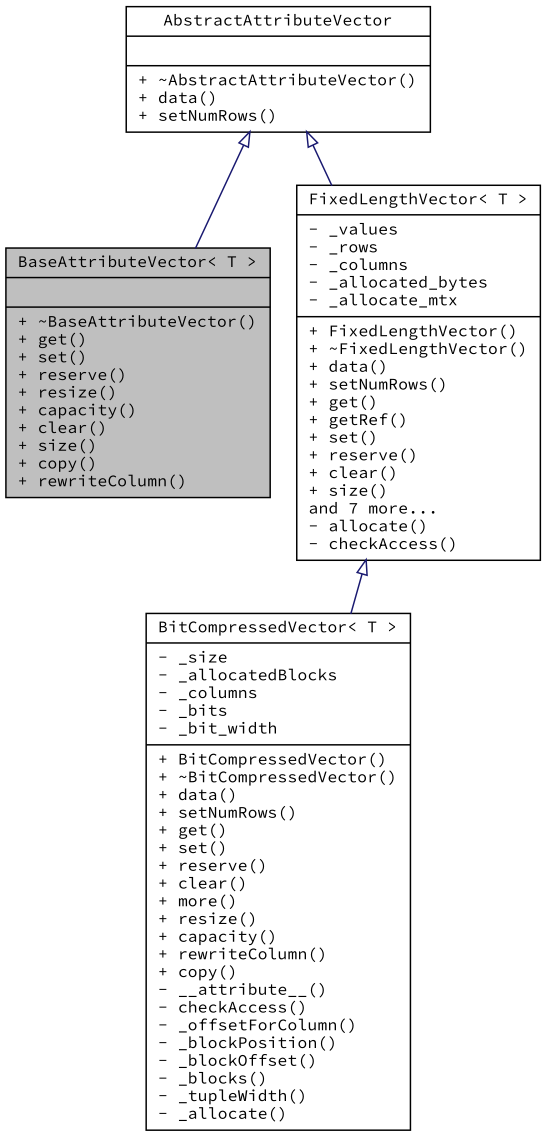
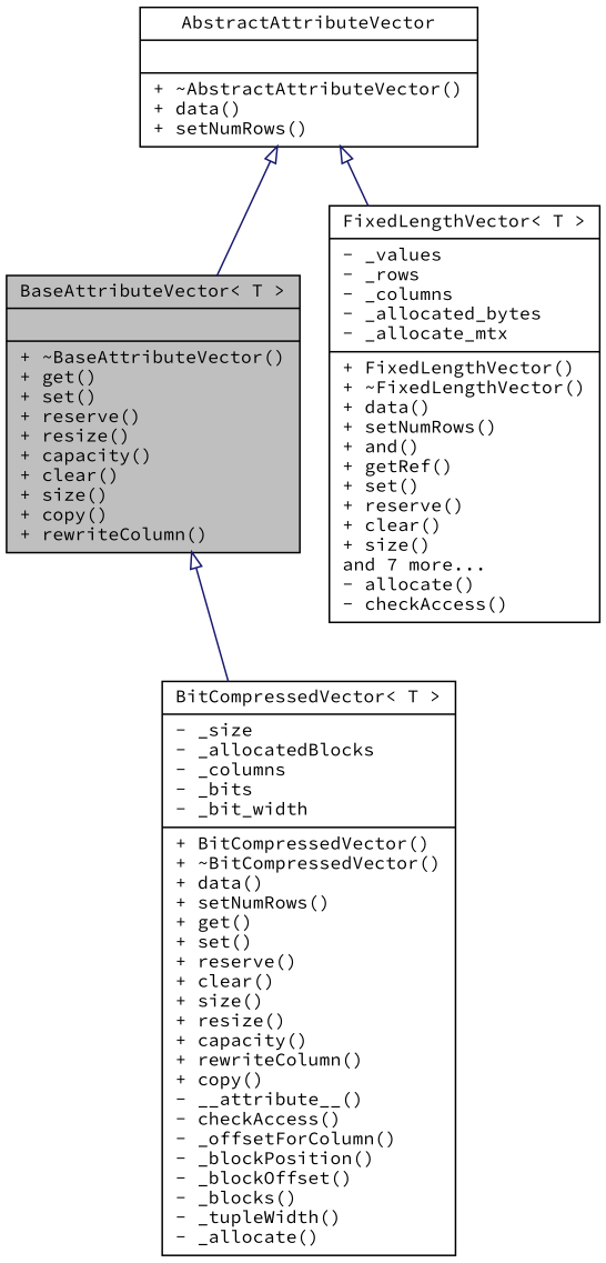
  digraph {
    fontname="Source Code Pro"
    node [color=black fillcolor=white fontname="Source Code Pro" fontsize=11 shape=record style=filled]
    edge [arrowtail=onormal color=midnightblue dir=back fontname="Source Code Pro" fontsize=11 labelfontname=Helvetica labelfontsize=11 style=solid]
    n1 [fillcolor=grey75 fontcolor=black height=0.2 label="{BaseAttributeVector\< T \>\n||+ ~BaseAttributeVector()\l+ get()\l+ set()\l+ reserve()\l+ resize()\l+ capacity()\l+ clear()\l+ size()\l+ copy()\l+ rewriteColumn()\l}" width=0.4]
-   n2 [height=0.2 label="{BitCompressedVector\< T \>\n|- _size\l- _allocatedBlocks\l- _columns\l- _bits\l- _bit_width\l|+ BitCompressedVector()\l+ ~BitCompressedVector()\l+ data()\l+ setNumRows()\l+ get()\l+ set()\l+ reserve()\l+ clear()\l+ more()\l+ resize()\l+ capacity()\l+ rewriteColumn()\l+ copy()\l- __attribute__()\l- checkAccess()\l- _offsetForColumn()\l- _blockPosition()\l- _blockOffset()\l- _blocks()\l- _tupleWidth()\l- _allocate()\l}" width=0.4]
-   n3 [height=0.2 label="{FixedLengthVector\< T \>\n|- _values\l- _rows\l- _columns\l- _allocated_bytes\l- _allocate_mtx\l|+ FixedLengthVector()\l+ ~FixedLengthVector()\l+ data()\l+ setNumRows()\l+ get()\l+ getRef()\l+ set()\l+ reserve()\l+ clear()\l+ size()\land 7 more...\l- allocate()\l- checkAccess()\l}" width=0.4]
+   n2 [height=0.2 label="{BitCompressedVector\< T \>\n|- _size\l- _allocatedBlocks\l- _columns\l- _bits\l- _bit_width\l|+ BitCompressedVector()\l+ ~BitCompressedVector()\l+ data()\l+ setNumRows()\l+ get()\l+ set()\l+ reserve()\l+ clear()\l+ size()\l+ resize()\l+ capacity()\l+ rewriteColumn()\l+ copy()\l- __attribute__()\l- checkAccess()\l- _offsetForColumn()\l- _blockPosition()\l- _blockOffset()\l- _blocks()\l- _tupleWidth()\l- _allocate()\l}" width=0.4]
+   n3 [height=0.2 label="{FixedLengthVector\< T \>\n|- _values\l- _rows\l- _columns\l- _allocated_bytes\l- _allocate_mtx\l|+ FixedLengthVector()\l+ ~FixedLengthVector()\l+ data()\l+ setNumRows()\l+ and()\l+ getRef()\l+ set()\l+ reserve()\l+ clear()\l+ size()\land 7 more...\l- allocate()\l- checkAccess()\l}" width=0.4]
    n4 [height=0.2 label="{AbstractAttributeVector\n||+ ~AbstractAttributeVector()\l+ data()\l+ setNumRows()\l}" width=0.4]
-   n3 -> n2
+   n1 -> n2
    n4 -> n1
    n4 -> n3
  }
